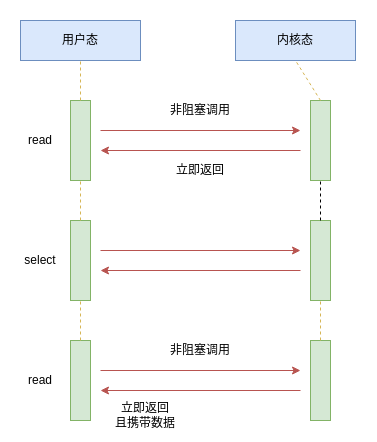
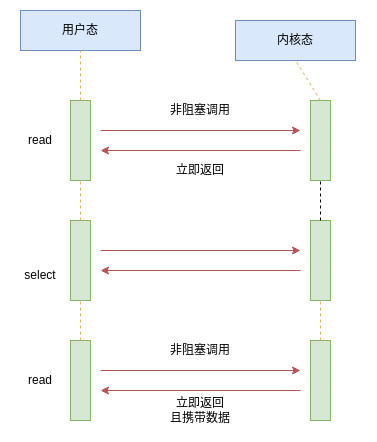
  <mxCell id="0" />
  <mxCell id="1" parent="0" />
- <mxCell id="2" value="用户态" style="rounded=0;whiteSpace=wrap;html=1;fillColor=#dae8fc;strokeColor=#6c8ebf;" vertex="1" parent="1"><mxGeometry x="20" y="20" width="120" height="40" as="geometry" /></mxCell>
+ <mxCell id="2" value="用户态" style="rounded=0;whiteSpace=wrap;html=1;fillColor=#dae8fc;strokeColor=#6c8ebf;" vertex="1" parent="1"><mxGeometry x="20" y="10" width="120" height="40" as="geometry" /></mxCell>
  <mxCell id="3" value="内核态" style="rounded=0;whiteSpace=wrap;html=1;fillColor=#dae8fc;strokeColor=#6c8ebf;" vertex="1" parent="1"><mxGeometry x="235" y="20" width="120" height="40" as="geometry" /></mxCell>
  <mxCell id="4" value="" style="rounded=0;whiteSpace=wrap;html=1;fillColor=#d5e8d4;strokeColor=#82b366;" vertex="1" parent="1"><mxGeometry x="70" y="100" width="20" height="80" as="geometry" /></mxCell>
  <mxCell id="5" value="read" style="text;html=1;strokeColor=none;fillColor=none;align=center;verticalAlign=middle;whiteSpace=wrap;rounded=0;" vertex="1" parent="1"><mxGeometry x="20" y="130" width="40" height="20" as="geometry" /></mxCell>
  <mxCell id="6" value="" style="rounded=0;whiteSpace=wrap;html=1;fillColor=#d5e8d4;strokeColor=#82b366;" vertex="1" parent="1"><mxGeometry x="70" y="220" width="20" height="80" as="geometry" /></mxCell>
- <mxCell id="7" value="select" style="text;html=1;strokeColor=none;fillColor=none;align=center;verticalAlign=middle;whiteSpace=wrap;rounded=0;" vertex="1" parent="1"><mxGeometry x="20" y="250" width="40" height="20" as="geometry" /></mxCell>
+ <mxCell id="7" value="select" style="text;html=1;strokeColor=none;fillColor=none;align=center;verticalAlign=middle;whiteSpace=wrap;rounded=0;" vertex="1" parent="1"><mxGeometry x="20" y="265" width="40" height="20" as="geometry" /></mxCell>
  <mxCell id="8" value="" style="rounded=0;whiteSpace=wrap;html=1;fillColor=#d5e8d4;strokeColor=#82b366;" vertex="1" parent="1"><mxGeometry x="70" y="340" width="20" height="80" as="geometry" /></mxCell>
  <mxCell id="9" value="read" style="text;html=1;strokeColor=none;fillColor=none;align=center;verticalAlign=middle;whiteSpace=wrap;rounded=0;" vertex="1" parent="1"><mxGeometry x="20" y="370" width="40" height="20" as="geometry" /></mxCell>
  <mxCell id="10" value="" style="rounded=0;whiteSpace=wrap;html=1;fillColor=#d5e8d4;strokeColor=#82b366;" vertex="1" parent="1"><mxGeometry x="310" y="100" width="20" height="80" as="geometry" /></mxCell>
  <mxCell id="11" value="" style="rounded=0;whiteSpace=wrap;html=1;fillColor=#d5e8d4;strokeColor=#82b366;" vertex="1" parent="1"><mxGeometry x="310" y="220" width="20" height="80" as="geometry" /></mxCell>
  <mxCell id="12" value="" style="rounded=0;whiteSpace=wrap;html=1;fillColor=#d5e8d4;strokeColor=#82b366;" vertex="1" parent="1"><mxGeometry x="310" y="340" width="20" height="80" as="geometry" /></mxCell>
  <mxCell id="13" value="" style="endArrow=classic;html=1;fillColor=#f8cecc;strokeColor=#b85450;" edge="1" parent="1"><mxGeometry width="50" height="50" relative="1" as="geometry"><mxPoint x="100" y="130" as="sourcePoint" /><mxPoint x="300" y="130" as="targetPoint" /></mxGeometry></mxCell>
  <mxCell id="14" value="" style="endArrow=classic;html=1;fillColor=#f8cecc;strokeColor=#b85450;" edge="1" parent="1"><mxGeometry width="50" height="50" relative="1" as="geometry"><mxPoint x="300" y="150" as="sourcePoint" /><mxPoint x="100" y="150" as="targetPoint" /></mxGeometry></mxCell>
  <mxCell id="15" value="非阻塞调用" style="text;html=1;strokeColor=none;fillColor=none;align=center;verticalAlign=middle;whiteSpace=wrap;rounded=0;" vertex="1" parent="1"><mxGeometry x="160" y="100" width="80" height="20" as="geometry" /></mxCell>
  <mxCell id="16" value="立即返回" style="text;html=1;strokeColor=none;fillColor=none;align=center;verticalAlign=middle;whiteSpace=wrap;rounded=0;" vertex="1" parent="1"><mxGeometry x="160" y="160" width="80" height="20" as="geometry" /></mxCell>
  <mxCell id="17" value="" style="endArrow=classic;html=1;fillColor=#f8cecc;strokeColor=#b85450;" edge="1" parent="1"><mxGeometry width="50" height="50" relative="1" as="geometry"><mxPoint x="100" y="250" as="sourcePoint" /><mxPoint x="300" y="250" as="targetPoint" /></mxGeometry></mxCell>
  <mxCell id="18" value="" style="endArrow=classic;html=1;fillColor=#f8cecc;strokeColor=#b85450;" edge="1" parent="1"><mxGeometry width="50" height="50" relative="1" as="geometry"><mxPoint x="300" y="270" as="sourcePoint" /><mxPoint x="100" y="270" as="targetPoint" /></mxGeometry></mxCell>
  <mxCell id="19" value="" style="endArrow=classic;html=1;fillColor=#f8cecc;strokeColor=#b85450;" edge="1" parent="1"><mxGeometry width="50" height="50" relative="1" as="geometry"><mxPoint x="100" y="370" as="sourcePoint" /><mxPoint x="300" y="370" as="targetPoint" /></mxGeometry></mxCell>
  <mxCell id="20" value="" style="endArrow=classic;html=1;fillColor=#f8cecc;strokeColor=#b85450;" edge="1" parent="1"><mxGeometry width="50" height="50" relative="1" as="geometry"><mxPoint x="300" y="390" as="sourcePoint" /><mxPoint x="100" y="390" as="targetPoint" /></mxGeometry></mxCell>
  <mxCell id="21" value="非阻塞调用" style="text;html=1;strokeColor=none;fillColor=none;align=center;verticalAlign=middle;whiteSpace=wrap;rounded=0;" vertex="1" parent="1"><mxGeometry x="160" y="340" width="80" height="20" as="geometry" /></mxCell>
- <mxCell id="22" value="立即返回&lt;br&gt;且携带数据" style="text;html=1;strokeColor=none;fillColor=none;align=center;verticalAlign=middle;whiteSpace=wrap;rounded=0;" vertex="1" parent="1"><mxGeometry x="105" y="405" width="80" height="20" as="geometry" /></mxCell>
+ <mxCell id="22" value="立即返回&lt;br&gt;且携带数据" style="text;html=1;strokeColor=none;fillColor=none;align=center;verticalAlign=middle;whiteSpace=wrap;rounded=0;" vertex="1" parent="1"><mxGeometry x="160" y="400" width="80" height="20" as="geometry" /></mxCell>
  <mxCell id="23" value="" style="endArrow=none;dashed=1;html=1;entryX=0.5;entryY=1;entryDx=0;entryDy=0;exitX=0.5;exitY=0;exitDx=0;exitDy=0;fillColor=#fff2cc;strokeColor=#d6b656;" edge="1" parent="1" source="4" target="2"><mxGeometry width="50" height="50" relative="1" as="geometry"><mxPoint x="80" y="90" as="sourcePoint" /><mxPoint x="-10" y="100" as="targetPoint" /></mxGeometry></mxCell>
  <mxCell id="24" value="" style="endArrow=none;dashed=1;html=1;entryX=0.5;entryY=1;entryDx=0;entryDy=0;exitX=0.5;exitY=0;exitDx=0;exitDy=0;fillColor=#fff2cc;strokeColor=#d6b656;" edge="1" parent="1" source="6" target="4"><mxGeometry width="50" height="50" relative="1" as="geometry"><mxPoint x="20" y="250" as="sourcePoint" /><mxPoint x="70" y="200" as="targetPoint" /></mxGeometry></mxCell>
  <mxCell id="25" value="" style="endArrow=none;dashed=1;html=1;entryX=0.5;entryY=1;entryDx=0;entryDy=0;exitX=0.5;exitY=0;exitDx=0;exitDy=0;fillColor=#fff2cc;strokeColor=#d6b656;" edge="1" parent="1" source="8" target="6"><mxGeometry width="50" height="50" relative="1" as="geometry"><mxPoint x="-50" y="280" as="sourcePoint" /><mxPoint x="0" y="230" as="targetPoint" /></mxGeometry></mxCell>
  <mxCell id="26" value="" style="endArrow=none;dashed=1;html=1;entryX=0.5;entryY=1;entryDx=0;entryDy=0;exitX=0.5;exitY=0;exitDx=0;exitDy=0;" edge="1" parent="1" source="11" target="10"><mxGeometry width="50" height="50" relative="1" as="geometry"><mxPoint x="420" y="230" as="sourcePoint" /><mxPoint x="470" y="180" as="targetPoint" /></mxGeometry></mxCell>
  <mxCell id="27" value="" style="endArrow=none;dashed=1;html=1;entryX=0.5;entryY=1;entryDx=0;entryDy=0;exitX=0.5;exitY=0;exitDx=0;exitDy=0;fillColor=#fff2cc;strokeColor=#d6b656;" edge="1" parent="1" source="12" target="11"><mxGeometry width="50" height="50" relative="1" as="geometry"><mxPoint x="370" y="380" as="sourcePoint" /><mxPoint x="420" y="330" as="targetPoint" /></mxGeometry></mxCell>
  <mxCell id="28" value="" style="endArrow=none;dashed=1;html=1;entryX=0.5;entryY=1;entryDx=0;entryDy=0;exitX=0.5;exitY=0;exitDx=0;exitDy=0;fillColor=#fff2cc;strokeColor=#d6b656;" edge="1" parent="1" source="10" target="3"><mxGeometry width="50" height="50" relative="1" as="geometry"><mxPoint x="390" y="190" as="sourcePoint" /><mxPoint x="440" y="140" as="targetPoint" /></mxGeometry></mxCell>
